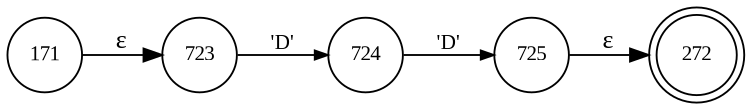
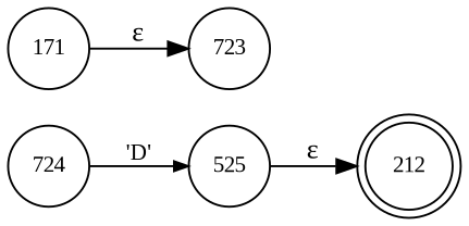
  digraph {
    fontname="Liberation Serif"
    rankdir=LR
    node [fixedsize=true fontname="Liberation Serif" fontsize=11 shape=circle peripheries=1]
    edge [fontname="Liberation Serif"]
-   n1 [label=272 shape=doublecircle width=.6 peripheries=""]
+   n1 [label=212 shape=doublecircle width=.6 peripheries=""]
    n2 [label=723 width=.55]
    n3 [label=724 width=.55]
-   n4 [label=725 width=.55]
+   n4 [label=525 width=.55]
    n5 [label=171 width=.55]
-   n2 -> n3 [arrowhead=normal arrowsize=.7 fontsize=11 label="'D'"]
    n3 -> n4 [arrowhead=normal arrowsize=.7 fontsize=11 label="'D'"]
    n4 -> n1 [label="&epsilon;"]
    n5 -> n2 [label="&epsilon;"]
  }
